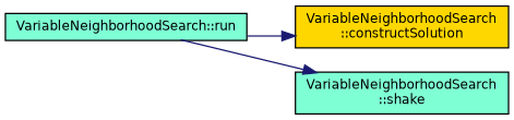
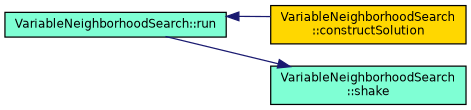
  digraph {
    rankdir=RL
    node [color=black fillcolor=aquamarine fontname=Helvetica fontsize=10 shape=record style=filled]
    edge [color=midnightblue dir=back fontname=Helvetica fontsize=10 labelfontname=Helvetica labelfontsize=10 style=solid]
    n1 [fillcolor=gold fontcolor=black height=0.2 label="VariableNeighborhoodSearch\l::constructSolution" width=0.4]
    n2 [height=0.2 label="VariableNeighborhoodSearch::run" width=0.4]
    n3 [height=0.2 label="VariableNeighborhoodSearch\l::shake" width=0.4]
-   n1 -> n2
+   n2 -> n1
    n3 -> n2
  }
